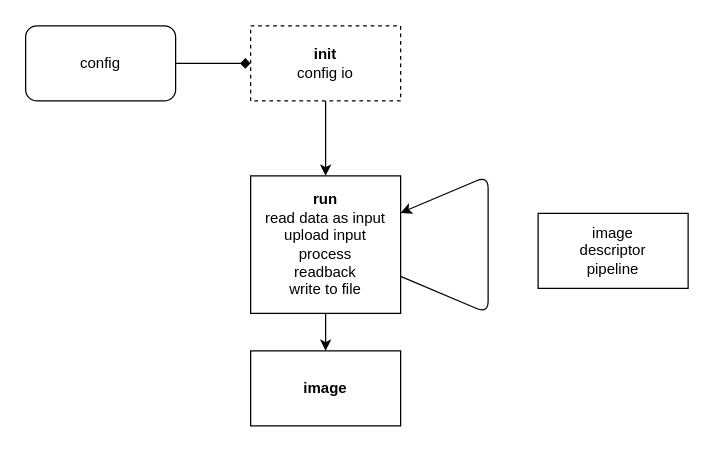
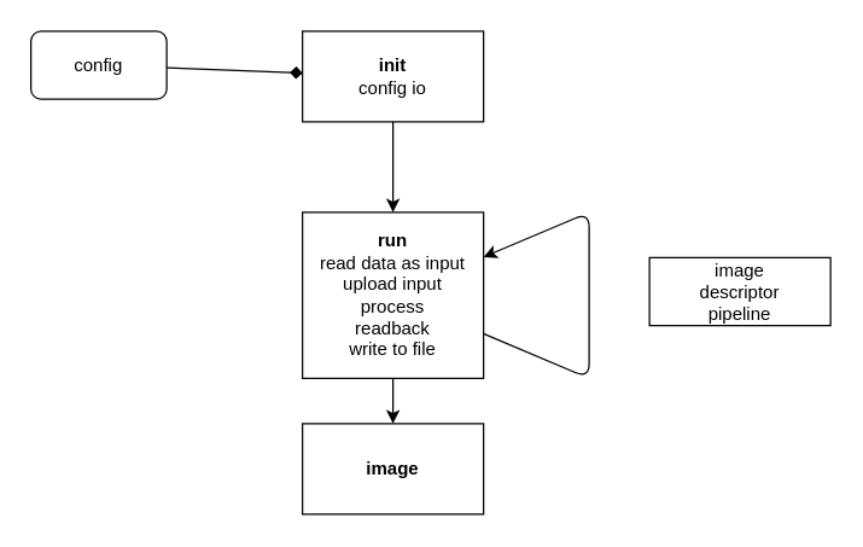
  <mxCell id="0" />
  <mxCell id="1" parent="0" />
  <mxCell id="2" style="edgeStyle=none;html=1;endArrow=diamond;" edge="1" parent="1" source="3" target="5"><mxGeometry relative="1" as="geometry"><mxPoint x="200" y="150" as="targetPoint" /></mxGeometry></mxCell>
- <mxCell id="3" value="config" style="rounded=1;whiteSpace=wrap;html=1;" vertex="1" parent="1"><mxGeometry x="20" y="20" width="120" height="60" as="geometry" /></mxCell>
+ <mxCell id="3" value="config" style="rounded=1;whiteSpace=wrap;html=1;" vertex="1" parent="1"><mxGeometry x="20" y="20" width="90" height="45" as="geometry" /></mxCell>
  <mxCell id="4" style="edgeStyle=none;html=1;" edge="1" parent="1" source="5" target="7"><mxGeometry relative="1" as="geometry"><mxPoint x="260" y="120" as="targetPoint" /></mxGeometry></mxCell>
- <mxCell id="5" value="&lt;b&gt;init&lt;/b&gt;&lt;br&gt;config io" style="whiteSpace=wrap;html=1;dashed=1;" vertex="1" parent="1"><mxGeometry x="200" y="20" width="120" height="60" as="geometry" /></mxCell>
+ <mxCell id="5" value="&lt;b&gt;init&lt;/b&gt;&lt;br&gt;config io" style="whiteSpace=wrap;html=1;" vertex="1" parent="1"><mxGeometry x="200" y="20" width="120" height="60" as="geometry" /></mxCell>
  <mxCell id="6" style="edgeStyle=none;html=1;" edge="1" parent="1" source="7" target="9"><mxGeometry relative="1" as="geometry" /></mxCell>
  <mxCell id="7" value="&lt;b&gt;run&lt;/b&gt;&lt;br&gt;read data as input&lt;br&gt;upload input&lt;br&gt;process&lt;br&gt;readback&lt;br&gt;write to file" style="whiteSpace=wrap;html=1;" vertex="1" parent="1"><mxGeometry x="200" y="140" width="120" height="110" as="geometry" /></mxCell>
  <mxCell id="8" style="edgeStyle=none;html=1;" edge="1" parent="1" source="7" target="7"><mxGeometry relative="1" as="geometry"><mxPoint x="360" y="180" as="targetPoint" /><mxPoint x="320" y="310" as="sourcePoint" /><Array as="points"><mxPoint x="390" y="250" /><mxPoint x="390" y="140" /></Array></mxGeometry></mxCell>
  <mxCell id="9" value="&lt;b&gt;image&lt;/b&gt;" style="whiteSpace=wrap;html=1;" vertex="1" parent="1"><mxGeometry x="200" y="280" width="120" height="60" as="geometry" /></mxCell>
- <mxCell id="10" value="image&lt;br&gt;descriptor&lt;br&gt;pipeline" style="whiteSpace=wrap;html=1;" vertex="1" parent="1"><mxGeometry x="430" y="170" width="120" height="60" as="geometry" /></mxCell>
+ <mxCell id="10" value="image&lt;br&gt;descriptor&lt;br&gt;pipeline" style="whiteSpace=wrap;html=1;" vertex="1" parent="1"><mxGeometry x="430" y="170" width="120" height="45" as="geometry" /></mxCell>
